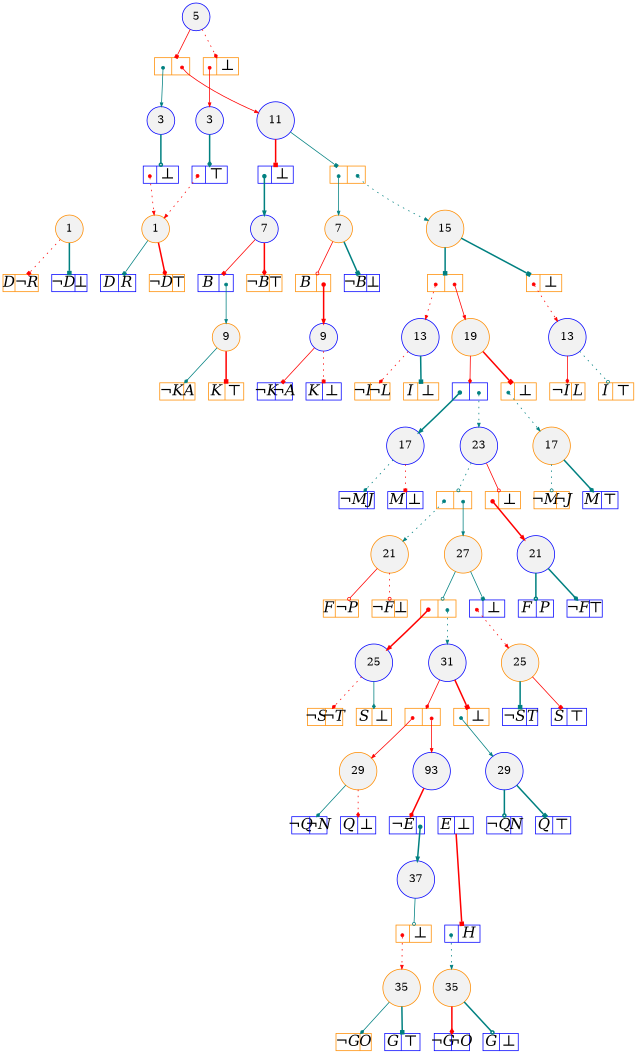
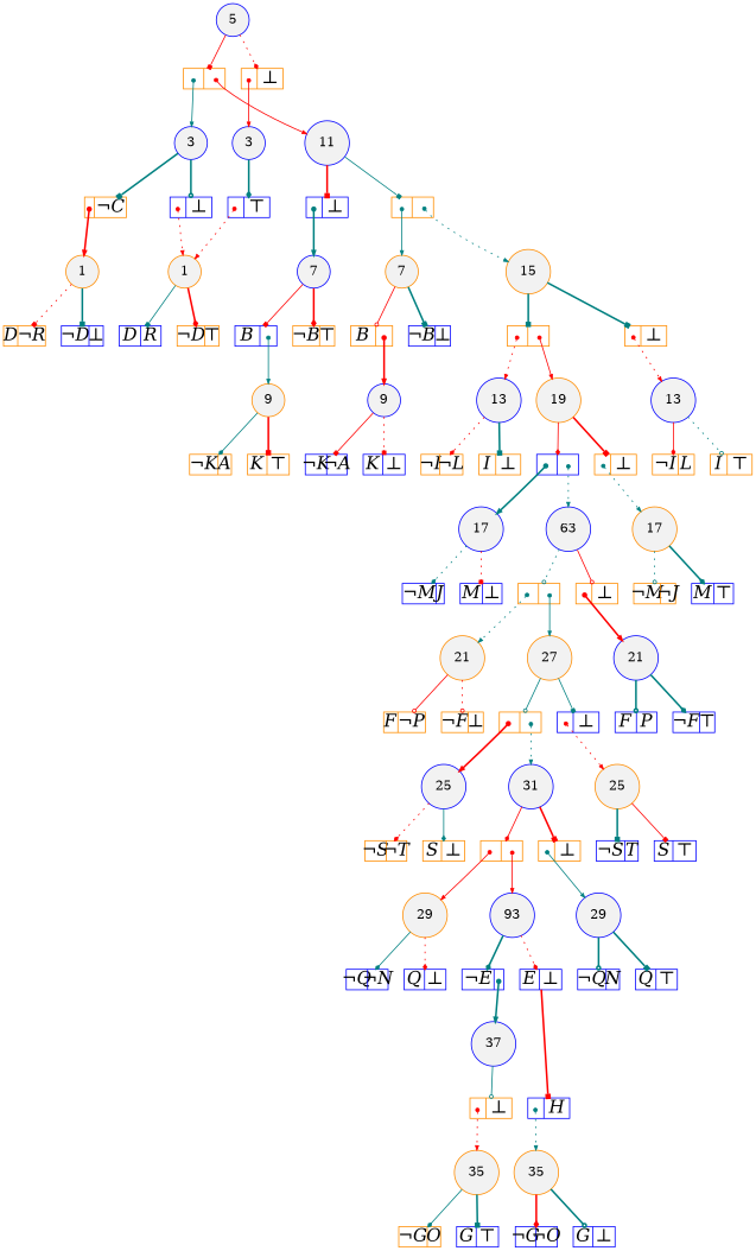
  digraph {
    node [color=blue fillcolor=white shape=record style=filled fixedsize=true fontname="Times-Italic" fontsize=20]
    edge [arrowsize=.50 color=teal style=bold]
    n1 [fillcolor=gray95 height=.25 label=37 shape=circle width=.25 fixedsize="" fontname="" fontsize=""]
    n2 [color=darkorange fillcolor=gray95 height=.25 label=35 shape=circle width=.25 fixedsize="" fontname="" fontsize=""]
    n3 [color=darkorange fillcolor=gray95 height=.25 label=35 shape=circle width=.25 fixedsize="" fontname="" fontsize=""]
    n4 [fillcolor=gray95 height=.25 label=93 shape=circle width=.25 fixedsize="" fontname="" fontsize=""]
    n5 [fillcolor=gray95 height=.25 label=31 shape=circle width=.25 fixedsize="" fontname="" fontsize=""]
    n6 [color=darkorange fillcolor=gray95 height=.25 label=29 shape=circle width=.25 fixedsize="" fontname="" fontsize=""]
    n7 [fillcolor=gray95 height=.25 label=29 shape=circle width=.25 fixedsize="" fontname="" fontsize=""]
    n8 [color=darkorange fillcolor=gray95 height=.25 label=27 shape=circle width=.25 fixedsize="" fontname="" fontsize=""]
    n9 [fillcolor=gray95 height=.25 label=25 shape=circle width=.25 fixedsize="" fontname="" fontsize=""]
    n10 [color=darkorange fillcolor=gray95 height=.25 label=25 shape=circle width=.25 fixedsize="" fontname="" fontsize=""]
-   n11 [fillcolor=gray95 height=.25 label=23 shape=circle width=.25 fixedsize="" fontname="" fontsize=""]
+   n11 [fillcolor=gray95 height=.25 label=63 shape=circle width=.25 fixedsize="" fontname="" fontsize=""]
    n12 [color=darkorange fillcolor=gray95 height=.25 label=21 shape=circle width=.25 fixedsize="" fontname="" fontsize=""]
    n13 [fillcolor=gray95 height=.25 label=21 shape=circle width=.25 fixedsize="" fontname="" fontsize=""]
    n14 [color=darkorange fillcolor=gray95 height=.25 label=19 shape=circle width=.25 fixedsize="" fontname="" fontsize=""]
    n15 [fillcolor=gray95 height=.25 label=17 shape=circle width=.25 fixedsize="" fontname="" fontsize=""]
    n16 [color=darkorange fillcolor=gray95 height=.25 label=17 shape=circle width=.25 fixedsize="" fontname="" fontsize=""]
    n17 [color=darkorange fillcolor=gray95 height=.25 label=15 shape=circle width=.25 fixedsize="" fontname="" fontsize=""]
    n18 [fillcolor=gray95 height=.25 label=13 shape=circle width=.25 fixedsize="" fontname="" fontsize=""]
    n19 [fillcolor=gray95 height=.25 label=13 shape=circle width=.25 fixedsize="" fontname="" fontsize=""]
    n20 [fillcolor=gray95 height=.25 label=11 shape=circle width=.25 fixedsize="" fontname="" fontsize=""]
    n21 [fillcolor=gray95 height=.25 label=9 shape=circle width=.25 fixedsize="" fontname="" fontsize=""]
    n22 [color=darkorange fillcolor=gray95 height=.25 label=9 shape=circle width=.25 fixedsize="" fontname="" fontsize=""]
    n23 [color=darkorange fillcolor=gray95 height=.25 label=7 shape=circle width=.25 fixedsize="" fontname="" fontsize=""]
    n24 [fillcolor=gray95 height=.25 label=7 shape=circle width=.25 fixedsize="" fontname="" fontsize=""]
    n25 [fillcolor=gray95 height=.25 label=5 shape=circle width=.25 fixedsize="" fontname="" fontsize=""]
    n26 [fillcolor=gray95 height=.25 label=3 shape=circle width=.25 fixedsize="" fontname="" fontsize=""]
    n27 [fillcolor=gray95 height=.25 label=3 shape=circle width=.25 fixedsize="" fontname="" fontsize=""]
    n28 [color=darkorange fillcolor=gray95 height=.25 label=1 shape=circle width=.25 fixedsize="" fontname="" fontsize=""]
    n29 [color=darkorange fillcolor=gray95 height=.25 label=1 shape=circle width=.25 fixedsize="" fontname="" fontsize=""]
    n30 [color=darkorange height=.30 label="<L>|<R>&#8869;" width=.65]
    n31 [height=.30 label="<L>&not;G|<R>&not;O" width=.65]
    n32 [height=.30 label="<L>G|<R>&#8869;" width=.65]
    n33 [color=darkorange height=.30 label="<L>&not;G|<R>O" width=.65]
    n34 [height=.30 label="<L>G|<R>&#8868;" width=.65]
    n35 [height=.30 label="<L>&not;E|<R>" width=.65]
    n36 [height=.30 label="<L>E|<R>&#8869;" width=.65]
    n37 [color=darkorange height=.30 label="<L>|<R>" width=.65]
    n38 [color=darkorange height=.30 label="<L>|<R>&#8869;" width=.65]
    n39 [height=.30 label="<L>&not;Q|<R>&not;N" width=.65]
    n40 [height=.30 label="<L>Q|<R>&#8869;" width=.65]
    n41 [height=.30 label="<L>&not;Q|<R>N" width=.65]
    n42 [height=.30 label="<L>Q|<R>&#8868;" width=.65]
    n43 [color=darkorange height=.30 label="<L>|<R>" width=.65]
    n44 [height=.30 label="<L>|<R>&#8869;" width=.65]
    n45 [color=darkorange height=.30 label="<L>&not;S|<R>&not;T" width=.65]
    n46 [color=darkorange height=.30 label="<L>S|<R>&#8869;" width=.65]
    n47 [height=.30 label="<L>&not;S|<R>T" width=.65]
    n48 [height=.30 label="<L>S|<R>&#8868;" width=.65]
    n49 [color=darkorange height=.30 label="<L>|<R>" width=.65]
    n50 [color=darkorange height=.30 label="<L>|<R>&#8869;" width=.65]
    n51 [color=darkorange height=.30 label="<L>F|<R>&not;P" width=.65]
    n52 [color=darkorange height=.30 label="<L>&not;F|<R>&#8869;" width=.65]
    n53 [height=.30 label="<L>F|<R>P" width=.65]
    n54 [height=.30 label="<L>&not;F|<R>&#8868;" width=.65]
    n55 [height=.30 label="<L>|<R>" width=.65]
    n56 [color=darkorange height=.30 label="<L>|<R>&#8869;" width=.65]
    n57 [height=.30 label="<L>&not;M|<R>J" width=.65]
    n58 [height=.30 label="<L>M|<R>&#8869;" width=.65]
    n59 [color=darkorange height=.30 label="<L>&not;M|<R>&not;J" width=.65]
    n60 [height=.30 label="<L>M|<R>&#8868;" width=.65]
    n61 [color=darkorange height=.30 label="<L>|<R>" width=.65]
    n62 [color=darkorange height=.30 label="<L>|<R>&#8869;" width=.65]
    n63 [color=darkorange height=.30 label="<L>&not;I|<R>&not;L" width=.65]
    n64 [color=darkorange height=.30 label="<L>I|<R>&#8869;" width=.65]
    n65 [color=darkorange height=.30 label="<L>&not;I|<R>L" width=.65]
    n66 [color=darkorange height=.30 label="<L>I|<R>&#8868;" width=.65]
    n67 [color=darkorange height=.30 label="<L>|<R>" width=.65]
    n68 [height=.30 label="<L>|<R>&#8869;" width=.65]
    n69 [height=.30 label="<L>&not;K|<R>&not;A" width=.65]
    n70 [height=.30 label="<L>K|<R>&#8869;" width=.65]
    n71 [color=darkorange height=.30 label="<L>&not;K|<R>A" width=.65]
    n72 [color=darkorange height=.30 label="<L>K|<R>&#8868;" width=.65]
    n73 [color=darkorange height=.30 label="<L>B|<R>" width=.65]
    n74 [height=.30 label="<L>&not;B|<R>&#8869;" width=.65]
    n75 [height=.30 label="<L>B|<R>" width=.65]
    n76 [color=darkorange height=.30 label="<L>&not;B|<R>&#8868;" width=.65]
    n77 [color=darkorange height=.30 label="<L>|<R>" width=.65]
    n78 [color=darkorange height=.30 label="<L>|<R>&#8869;" width=.65]
+   n79 [color=darkorange height=.30 label="<L>|<R>&not;C" width=.65]
    n80 [height=.30 label="<L>|<R>&#8869;" width=.65]
    n81 [height=.30 label="<L>|<R>&#8868;" width=.65]
    n82 [color=darkorange height=.30 label="<L>D|<R>&not;R" width=.65]
    n83 [height=.30 label="<L>&not;D|<R>&#8869;" width=.65]
    n84 [height=.30 label="<L>D|<R>R" width=.65]
    n85 [color=darkorange height=.30 label="<L>&not;D|<R>&#8868;" width=.65]
    n86 [height=.30 label="<L>|<R>H" width=.65]
    subgraph sub_1 {
      rank=same
      n1
    }
    subgraph sub_2 {
      rank=same
      n2
      n3
    }
    subgraph sub_3 {
      rank=same
      n4
    }
    subgraph sub_4 {
      rank=same
      n5
    }
    subgraph sub_5 {
      rank=same
      n6
      n7
    }
    subgraph sub_6 {
      rank=same
      n8
    }
    subgraph sub_7 {
      rank=same
      n9
      n10
    }
    subgraph sub_8 {
      rank=same
      n11
    }
    subgraph sub_9 {
      rank=same
      n12
      n13
    }
    subgraph sub_10 {
      rank=same
      n14
    }
    subgraph sub_11 {
      rank=same
      n15
      n16
    }
    subgraph sub_12 {
      rank=same
      n17
    }
    subgraph sub_13 {
      rank=same
      n18
      n19
    }
    subgraph sub_14 {
      rank=same
      n20
    }
    subgraph sub_15 {
      rank=same
      n21
      n22
    }
    subgraph sub_16 {
      rank=same
      n23
      n24
    }
    subgraph sub_17 {
      rank=same
      n25
    }
    subgraph sub_18 {
      rank=same
      n26
      n27
    }
    subgraph sub_19 {
      rank=same
      n28
      n29
    }
    n1 -> n30 [arrowhead=odot style=solid]
    n2 -> n31 [arrowhead=diamond color=red]
    n2 -> n32 [arrowhead=odot]
    n3 -> n33 [arrowhead=diamond style=solid]
    n3 -> n34 [arrowhead=box]
-   n4 -> n35 [arrowhead=diamond color=red]
+   n4 -> n35 [arrowhead=diamond]
+   n4 -> n36 [arrowhead=diamond color=red style=dotted]
    n5 -> n37 [arrowhead=diamond color=red style=solid]
    n5 -> n38 [arrowhead=box color=red]
    n6 -> n39 [arrowhead=diamond style=solid]
    n6 -> n40 [arrowhead=diamond color=red style=dotted]
    n7 -> n41 [arrowhead=odot]
    n7 -> n42 [arrowhead=box]
    n8 -> n43 [arrowhead=odot style=solid]
    n8 -> n44 [arrowhead=box style=solid]
    n9 -> n45 [arrowhead=diamond color=red style=dotted]
    n9 -> n46 [arrowhead=diamond style=solid]
    n10 -> n47 [arrowhead=box]
    n10 -> n48 [arrowhead=box color=red style=solid]
    n11 -> n49 [arrowhead=odot style=dotted]
    n11 -> n50 [arrowhead=odot color=red style=solid]
    n12 -> n51 [arrowhead=odot color=red style=solid]
    n12 -> n52 [arrowhead=odot color=red style=dotted]
    n13 -> n53 [arrowhead=odot]
    n13 -> n54 [arrowhead=diamond]
    n14 -> n55 [arrowhead=diamond color=red style=solid]
    n14 -> n56 [arrowhead=box color=red]
    n15 -> n57 [arrowhead=diamond style=dotted]
    n15 -> n58 [arrowhead=box color=red style=dotted]
    n16 -> n59 [arrowhead=odot style=dotted]
    n16 -> n60 [arrowhead=diamond]
    n17 -> n61 [arrowhead=box]
    n17 -> n62 [arrowhead=box]
    n18 -> n63 [arrowhead=diamond color=red style=dotted]
    n18 -> n64 [arrowhead=box]
    n19 -> n65 [arrowhead=diamond color=red style=solid]
    n19 -> n66 [arrowhead=odot style=dotted]
    n20 -> n67 [arrowhead=box style=solid]
    n20 -> n68 [arrowhead=box color=red]
    n21 -> n69 [arrowhead=box color=red style=solid]
    n21 -> n70 [arrowhead=box color=red style=dotted]
    n22 -> n71 [arrowhead=diamond style=solid]
    n22 -> n72 [arrowhead=box color=red]
    n23 -> n73 [arrowhead=odot color=red style=solid]
    n23 -> n74 [arrowhead=box]
    n24 -> n75 [arrowhead=box color=red style=solid]
    n24 -> n76 [arrowhead=diamond color=red]
    n25 -> n77 [arrowhead=box color=red style=solid]
    n25 -> n78 [arrowhead=diamond color=red style=dotted]
+   n26 -> n79 [arrowhead=box]
    n26 -> n80 [arrowhead=odot]
    n27 -> n81 [arrowhead=diamond]
    n28 -> n82 [arrowhead=box color=red style=dotted]
    n28 -> n83 [arrowhead=box]
    n29 -> n84 [arrowhead=box style=solid]
    n29 -> n85 [arrowhead=diamond color=red]
    n30 -> n3 [arrowtail=dot color=red dir=both style=dotted tailclip=false tailport="L:c"]
    n35 -> n1 [arrowtail=dot dir=both tailclip=false tailport="R:c"]
    n36 -> n86 [arrowhead=box color=red]
    n37 -> n4 [arrowtail=dot color=red dir=both style=solid tailclip=false tailport="R:c"]
    n37 -> n6 [arrowtail=dot color=red dir=both style=solid tailclip=false tailport="L:c"]
    n38 -> n7 [arrowtail=dot dir=both style=solid tailclip=false tailport="L:c"]
    n43 -> n5 [arrowtail=dot dir=both style=dotted tailclip=false tailport="R:c"]
    n43 -> n9 [arrowtail=dot color=red dir=both tailclip=false tailport="L:c"]
    n44 -> n10 [arrowtail=dot color=red dir=both style=dotted tailclip=false tailport="L:c"]
    n49 -> n8 [arrowtail=dot dir=both style=solid tailclip=false tailport="R:c"]
    n49 -> n12 [arrowtail=dot dir=both style=dotted tailclip=false tailport="L:c"]
    n50 -> n13 [arrowtail=dot color=red dir=both tailclip=false tailport="L:c"]
    n55 -> n11 [arrowtail=dot dir=both style=dotted tailclip=false tailport="R:c"]
    n55 -> n15 [arrowtail=dot dir=both tailclip=false tailport="L:c"]
    n56 -> n16 [arrowtail=dot dir=both style=dotted tailclip=false tailport="L:c"]
    n61 -> n14 [arrowtail=dot color=red dir=both style=solid tailclip=false tailport="R:c"]
    n61 -> n18 [arrowtail=dot color=red dir=both style=dotted tailclip=false tailport="L:c"]
    n62 -> n19 [arrowtail=dot color=red dir=both style=dotted tailclip=false tailport="L:c"]
    n67 -> n17 [arrowtail=dot dir=both style=dotted tailclip=false tailport="R:c"]
    n67 -> n23 [arrowtail=dot dir=both style=solid tailclip=false tailport="L:c"]
    n68 -> n24 [arrowtail=dot dir=both tailclip=false tailport="L:c"]
    n73 -> n21 [arrowtail=dot color=red dir=both tailclip=false tailport="R:c"]
    n75 -> n22 [arrowtail=dot dir=both style=solid tailclip=false tailport="R:c"]
    n77 -> n20 [arrowtail=dot color=red dir=both style=solid tailclip=false tailport="R:c"]
    n77 -> n26 [arrowtail=dot dir=both style=solid tailclip=false tailport="L:c"]
    n78 -> n27 [arrowtail=dot color=red dir=both style=solid tailclip=false tailport="L:c"]
+   n79 -> n28 [arrowtail=dot color=red dir=both tailclip=false tailport="L:c"]
    n80 -> n29 [arrowtail=dot color=red dir=both style=dotted tailclip=false tailport="L:c"]
    n81 -> n29 [arrowtail=dot color=red dir=both style=dotted tailclip=false tailport="L:c"]
    n86 -> n2 [arrowtail=dot dir=both style=dotted tailclip=false tailport="L:c"]
  }
